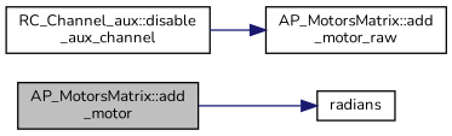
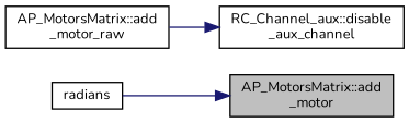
  digraph {
    fontname=Nunito
    rankdir=LR
    node [color=black fillcolor=white fontname=Nunito fontsize=10 shape=record style=filled]
    edge [color=midnightblue fontname=Nunito fontsize=10 labelfontname=Helvetica labelfontsize=10 style=solid]
    n1 [fillcolor=grey75 fontcolor=black height=0.2 label="AP_MotorsMatrix::add\l_motor" width=0.4]
    n2 [height=0.2 label=radians width=0.4]
    n3 [height=0.2 label="AP_MotorsMatrix::add\l_motor_raw" width=0.4]
    n4 [height=0.2 label="RC_Channel_aux::disable\l_aux_channel" width=0.4]
-   n1 -> n2
-   n4 -> n3
+   n2 -> n1
+   n3 -> n4
  }
